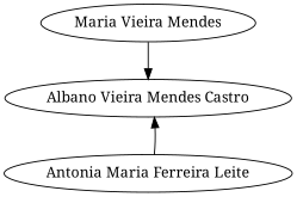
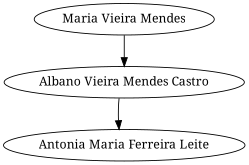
  digraph {
    fontname="Noto Serif"
    node [fontname="Noto Serif"]
    edge [fontname="Noto Serif"]
    n1 [label="Albano Vieira Mendes Castro"]
    n2 [label="Maria Vieira Mendes"]
    n3 [label="Antonia Maria Ferreira Leite"]
    n2 -> n1
-   n3 -> n1
+   n1 -> n3
  }
